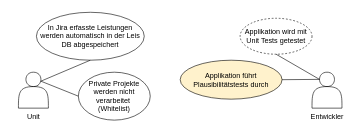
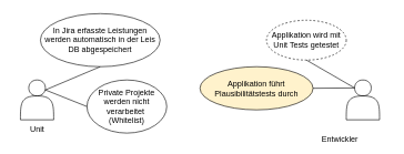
  <mxCell id="0" />
  <mxCell id="1" parent="0" />
  <mxCell id="2" value="" style="shape=actor;whiteSpace=wrap;html=1;" vertex="1" parent="1"><mxGeometry x="30" y="120" width="50" height="60" as="geometry" /></mxCell>
  <mxCell id="3" value="Unit" style="text;html=1;align=center;verticalAlign=middle;resizable=0;points=[];autosize=1;strokeColor=none;fillColor=none;" vertex="1" parent="1"><mxGeometry x="20" y="180" width="70" height="30" as="geometry" /></mxCell>
  <mxCell id="4" value="" style="shape=actor;whiteSpace=wrap;html=1;" vertex="1" parent="1"><mxGeometry x="520" y="120" width="50" height="60" as="geometry" /></mxCell>
- <mxCell id="5" value="Entwickler" style="text;html=1;align=center;verticalAlign=middle;resizable=0;points=[];autosize=1;strokeColor=none;fillColor=none;" vertex="1" parent="1"><mxGeometry x="505" y="180" width="80" height="30" as="geometry" /></mxCell>
+ <mxCell id="5" value="Entwickler" style="text;html=1;align=center;verticalAlign=middle;resizable=0;points=[];autosize=1;strokeColor=none;fillColor=none;" vertex="1" parent="1"><mxGeometry x="470" y="195" width="80" height="30" as="geometry" /></mxCell>
  <mxCell id="6" value="In Jira erfasste Leistungen werden automatisch in der Leis DB abgespeichert" style="ellipse;whiteSpace=wrap;html=1;" vertex="1" parent="1"><mxGeometry x="60" y="20" width="180" height="80" as="geometry" /></mxCell>
  <mxCell id="7" value="" style="endArrow=none;html=1;rounded=0;entryX=0.5;entryY=1;entryDx=0;entryDy=0;exitX=0.75;exitY=0.25;exitDx=0;exitDy=0;exitPerimeter=0;" edge="1" parent="1" source="2" target="6"><mxGeometry width="50" height="50" relative="1" as="geometry"><mxPoint x="250" y="260" as="sourcePoint" /><mxPoint x="300" y="210" as="targetPoint" /></mxGeometry></mxCell>
  <mxCell id="8" value="Applikation wird mit Unit Tests getestet" style="ellipse;whiteSpace=wrap;html=1;dashed=1;" vertex="1" parent="1"><mxGeometry x="400" y="30" width="120" height="60" as="geometry" /></mxCell>
  <mxCell id="9" value="Applikation führt Plausibilitätstests durch" style="ellipse;whiteSpace=wrap;html=1;fillColor=#fff2cc;" vertex="1" parent="1"><mxGeometry x="300" y="100" width="170" height="65" as="geometry" /></mxCell>
  <mxCell id="10" value="Private Projekte werden nicht verarbeitet&amp;nbsp;&lt;div&gt;(Whitelist)&lt;/div&gt;" style="ellipse;whiteSpace=wrap;html=1;" vertex="1" parent="1"><mxGeometry x="130" y="120" width="120" height="80" as="geometry" /></mxCell>
  <mxCell id="11" value="" style="endArrow=none;html=1;rounded=0;exitX=0.75;exitY=0.25;exitDx=0;exitDy=0;exitPerimeter=0;entryX=0;entryY=0.5;entryDx=0;entryDy=0;" edge="1" parent="1" source="2" target="10"><mxGeometry width="50" height="50" relative="1" as="geometry"><mxPoint x="390" y="130" as="sourcePoint" /><mxPoint x="440" y="80" as="targetPoint" /></mxGeometry></mxCell>
  <mxCell id="12" value="" style="endArrow=none;html=1;rounded=0;entryX=0.5;entryY=1;entryDx=0;entryDy=0;exitX=0.25;exitY=0.2;exitDx=0;exitDy=0;exitPerimeter=0;" edge="1" parent="1" source="4" target="8"><mxGeometry width="50" height="50" relative="1" as="geometry"><mxPoint x="390" y="130" as="sourcePoint" /><mxPoint x="440" y="80" as="targetPoint" /></mxGeometry></mxCell>
  <mxCell id="13" value="" style="endArrow=none;html=1;rounded=0;entryX=0.25;entryY=0.2;entryDx=0;entryDy=0;entryPerimeter=0;exitX=1;exitY=0.5;exitDx=0;exitDy=0;" edge="1" parent="1" source="9" target="4"><mxGeometry width="50" height="50" relative="1" as="geometry"><mxPoint x="390" y="130" as="sourcePoint" /><mxPoint x="440" y="80" as="targetPoint" /></mxGeometry></mxCell>
